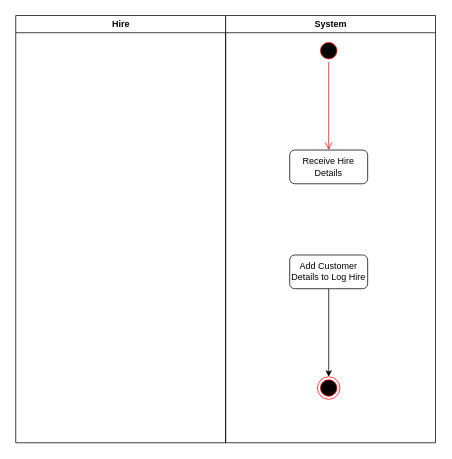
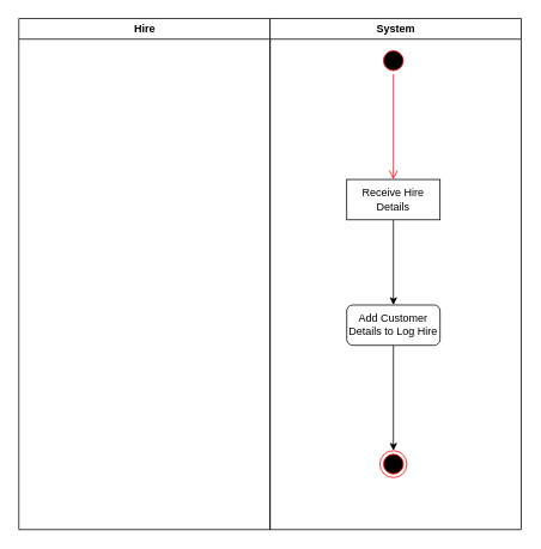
  <mxCell id="0" />
  <mxCell id="1" parent="0" />
  <mxCell id="2" value="Hire" style="swimlane;whiteSpace=wrap" parent="1" vertex="1"><mxGeometry x="20.5" y="20" width="280" height="570" as="geometry" /></mxCell>
  <mxCell id="3" value="System" style="swimlane;whiteSpace=wrap" parent="1" vertex="1"><mxGeometry x="300.5" y="20" width="280" height="570" as="geometry" /></mxCell>
  <mxCell id="4" value="" style="ellipse;shape=startState;fillColor=#000000;strokeColor=#ff0000;" parent="3" vertex="1"><mxGeometry x="122.5" y="32" width="30" height="30" as="geometry" /></mxCell>
  <mxCell id="5" value="" style="edgeStyle=elbowEdgeStyle;elbow=horizontal;verticalAlign=bottom;endArrow=open;endSize=8;strokeColor=#FF0000;endFill=1;rounded=0;entryX=0.5;entryY=0;entryDx=0;entryDy=0;exitX=0.5;exitY=1;exitDx=0;exitDy=0;" parent="3" source="4" target="7" edge="1"><mxGeometry x="40" y="20" as="geometry"><mxPoint x="139.5" y="110" as="targetPoint" /></mxGeometry></mxCell>
- <mxCell id="7" value="Receive Hire Details" style="rounded=1;whiteSpace=wrap;html=1;" vertex="1" parent="3"><mxGeometry x="85.5" y="179.5" width="104" height="45" as="geometry" /></mxCell>
+ <mxCell id="6" style="edgeStyle=orthogonalEdgeStyle;rounded=0;orthogonalLoop=1;jettySize=auto;html=1;exitX=0.5;exitY=1;exitDx=0;exitDy=0;entryX=0.5;entryY=0;entryDx=0;entryDy=0;" edge="1" parent="3" source="7" target="8"><mxGeometry relative="1" as="geometry" /></mxCell>
+ <mxCell id="7" value="Receive Hire Details" style="whiteSpace=wrap;html=1;rounded=0;" vertex="1" parent="3"><mxGeometry x="85.5" y="179.5" width="104" height="45" as="geometry" /></mxCell>
  <mxCell id="8" value="Add Customer Details to Log Hire" style="rounded=1;whiteSpace=wrap;html=1;" vertex="1" parent="3"><mxGeometry x="85.5" y="319.5" width="104" height="45" as="geometry" /></mxCell>
  <mxCell id="9" value="" style="ellipse;html=1;shape=endState;fillColor=#000000;strokeColor=#ff0000;" vertex="1" parent="3"><mxGeometry x="122.5" y="482" width="30" height="30" as="geometry" /></mxCell>
  <mxCell id="10" style="edgeStyle=orthogonalEdgeStyle;rounded=0;orthogonalLoop=1;jettySize=auto;html=1;exitX=0.5;exitY=1;exitDx=0;exitDy=0;" edge="1" parent="3" source="8" target="9"><mxGeometry relative="1" as="geometry"><mxPoint x="139.5" y="362" as="targetPoint" /></mxGeometry></mxCell>
